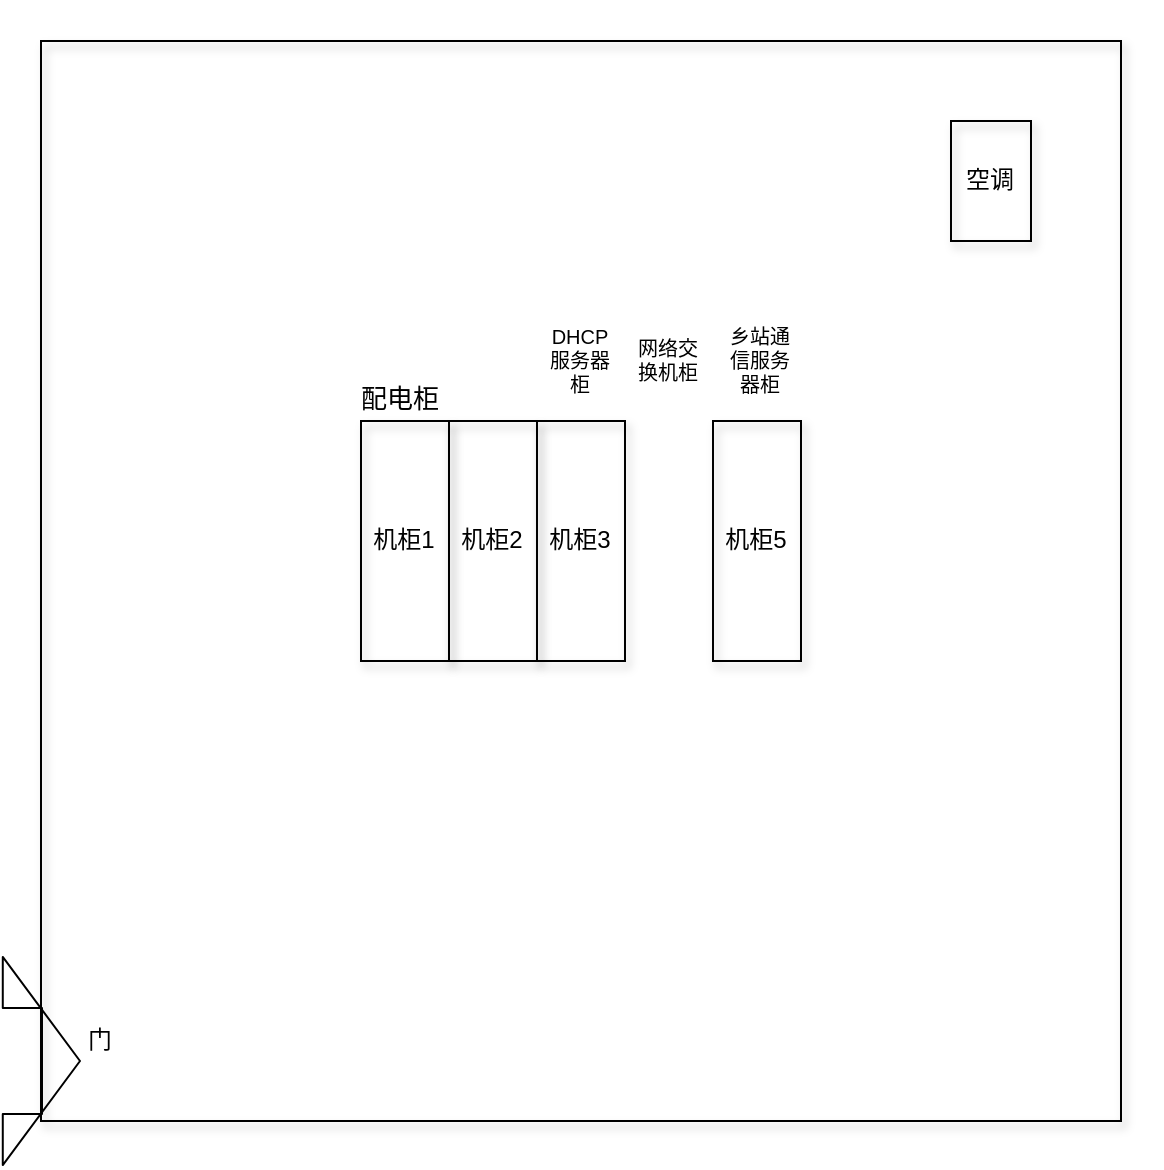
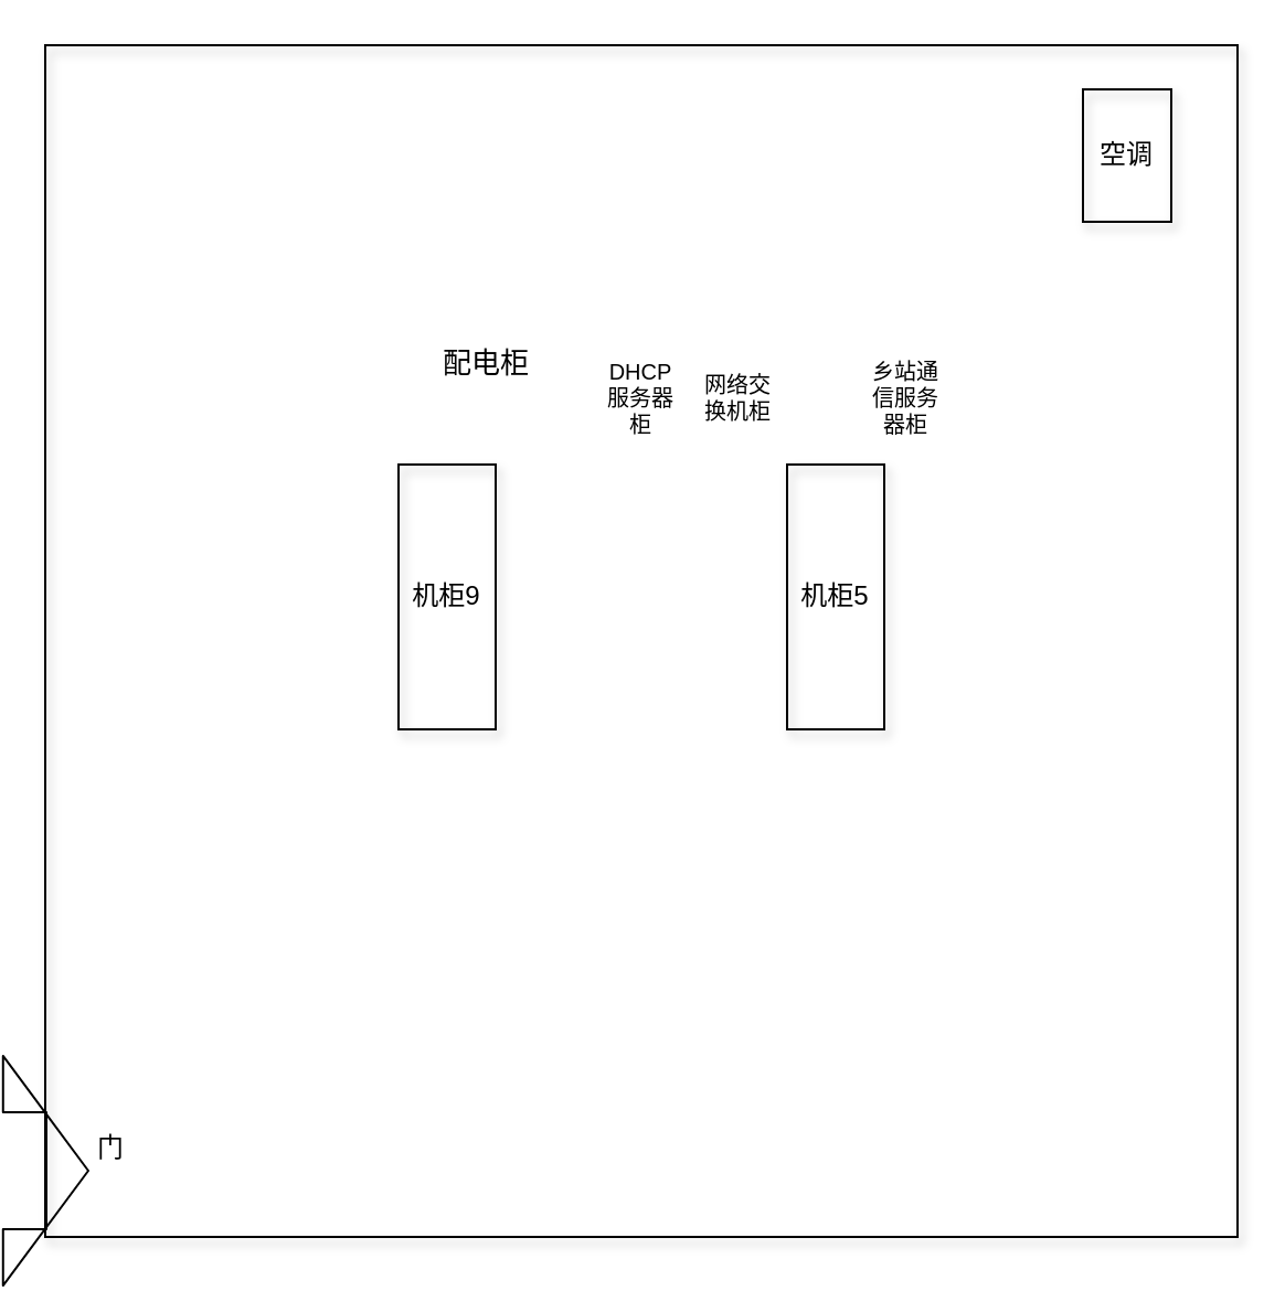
  <mxCell id="0" />
  <mxCell id="1" parent="0" />
  <mxCell id="2" value="" style="whiteSpace=wrap;html=1;aspect=fixed;fillColor=none;shadow=1;" vertex="1" parent="1"><mxGeometry x="20" y="20" width="540" height="540" as="geometry" /></mxCell>
  <mxCell id="3" value="" style="shape=flexArrow;endArrow=classic;html=1;width=53.103;endSize=12.538;strokeColor=#000000;endWidth=49.951;" edge="1" parent="1"><mxGeometry width="50" height="50" relative="1" as="geometry"><mxPoint x="20" y="530" as="sourcePoint" /><mxPoint x="40" y="530" as="targetPoint" /></mxGeometry></mxCell>
  <mxCell id="4" value="门" style="text;html=1;strokeColor=none;fillColor=none;align=center;verticalAlign=middle;whiteSpace=wrap;rounded=0;shadow=1;" vertex="1" parent="1"><mxGeometry x="30" y="510" width="40" height="20" as="geometry" /></mxCell>
- <mxCell id="5" value="空调" style="rounded=0;whiteSpace=wrap;html=1;shadow=1;fillColor=none;" vertex="1" parent="1"><mxGeometry x="475" y="60" width="40" height="60" as="geometry" /></mxCell>
+ <mxCell id="5" value="空调" style="rounded=0;whiteSpace=wrap;html=1;shadow=1;fillColor=none;" vertex="1" parent="1"><mxGeometry x="490" y="40" width="40" height="60" as="geometry" /></mxCell>
  <mxCell id="6" value="" style="group" vertex="1" connectable="0" parent="1"><mxGeometry x="180" y="210" width="220" height="120" as="geometry" /></mxCell>
- <mxCell id="7" value="机柜1" style="rounded=0;whiteSpace=wrap;html=1;shadow=1;fillColor=none;" vertex="1" parent="6"><mxGeometry width="44" height="120" as="geometry" /></mxCell>
- <mxCell id="8" value="机柜2" style="rounded=0;whiteSpace=wrap;html=1;shadow=1;fillColor=none;" vertex="1" parent="6"><mxGeometry x="44" width="44" height="120" as="geometry" /></mxCell>
- <mxCell id="9" value="机柜3" style="rounded=0;whiteSpace=wrap;html=1;shadow=1;fillColor=none;" vertex="1" parent="6"><mxGeometry x="88" width="44" height="120" as="geometry" /></mxCell>
+ <mxCell id="7" value="机柜9" style="rounded=0;whiteSpace=wrap;html=1;shadow=1;fillColor=none;" vertex="1" parent="6"><mxGeometry width="44" height="120" as="geometry" /></mxCell>
  <mxCell id="10" value="机柜5" style="rounded=0;whiteSpace=wrap;html=1;shadow=1;fillColor=none;" vertex="1" parent="6"><mxGeometry x="176" width="44" height="120" as="geometry" /></mxCell>
- <mxCell id="11" value="&lt;pre&gt;&lt;font style=&quot;font-size: 13px ; line-height: 100%&quot; face=&quot;Helvetica&quot;&gt;配电柜&lt;/font&gt;&lt;/pre&gt;" style="text;html=1;strokeColor=none;fillColor=none;align=center;verticalAlign=middle;whiteSpace=wrap;rounded=0;shadow=1;" vertex="1" parent="1"><mxGeometry x="180" y="190" width="40" height="20" as="geometry" /></mxCell>
+ <mxCell id="11" value="&lt;pre&gt;&lt;font style=&quot;font-size: 13px ; line-height: 100%&quot; face=&quot;Helvetica&quot;&gt;配电柜&lt;/font&gt;&lt;/pre&gt;" style="text;html=1;strokeColor=none;fillColor=none;align=center;verticalAlign=middle;whiteSpace=wrap;rounded=0;shadow=1;" vertex="1" parent="1"><mxGeometry x="200" y="155" width="40" height="20" as="geometry" /></mxCell>
  <mxCell id="12" value="DHCP服务器柜" style="text;html=1;strokeColor=none;fillColor=none;align=center;verticalAlign=middle;whiteSpace=wrap;rounded=0;shadow=1;fontSize=10;" vertex="1" parent="1"><mxGeometry x="270" y="160" width="40" height="40" as="geometry" /></mxCell>
  <mxCell id="13" value="网络交换机柜" style="text;html=1;strokeColor=none;fillColor=none;align=center;verticalAlign=middle;whiteSpace=wrap;rounded=0;shadow=1;fontSize=10;" vertex="1" parent="1"><mxGeometry x="314" y="160" width="40" height="40" as="geometry" /></mxCell>
- <mxCell id="14" value="乡站通信服务器柜" style="text;html=1;strokeColor=none;fillColor=none;align=center;verticalAlign=middle;whiteSpace=wrap;rounded=0;shadow=1;fontSize=10;" vertex="1" parent="1"><mxGeometry x="360" y="160" width="40" height="40" as="geometry" /></mxCell>
+ <mxCell id="14" value="乡站通信服务器柜" style="text;html=1;strokeColor=none;fillColor=none;align=center;verticalAlign=middle;whiteSpace=wrap;rounded=0;shadow=1;fontSize=10;" vertex="1" parent="1"><mxGeometry x="390" y="160" width="40" height="40" as="geometry" /></mxCell>
